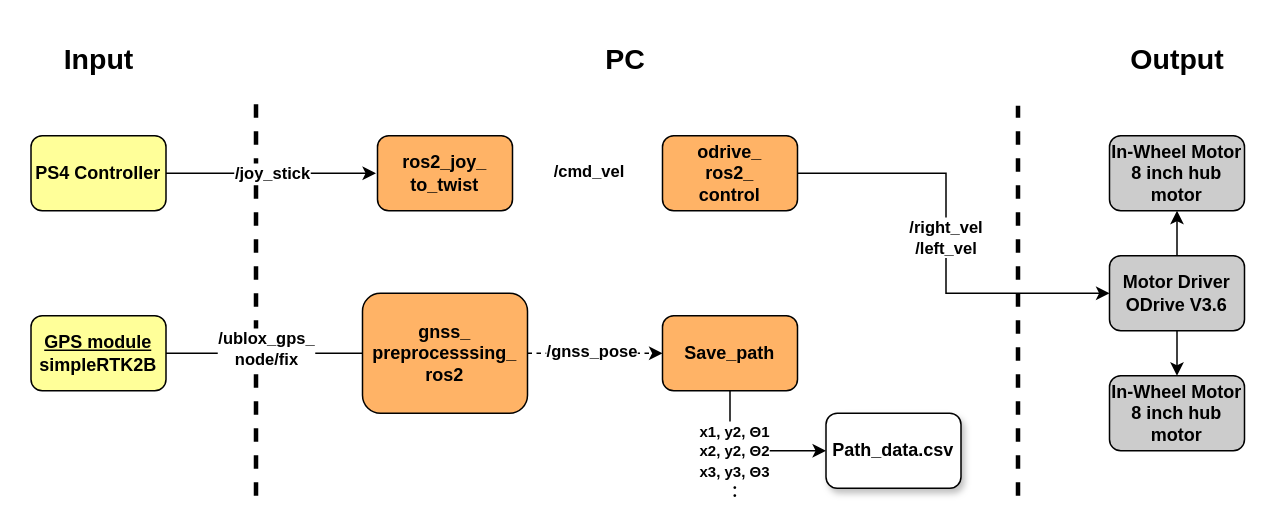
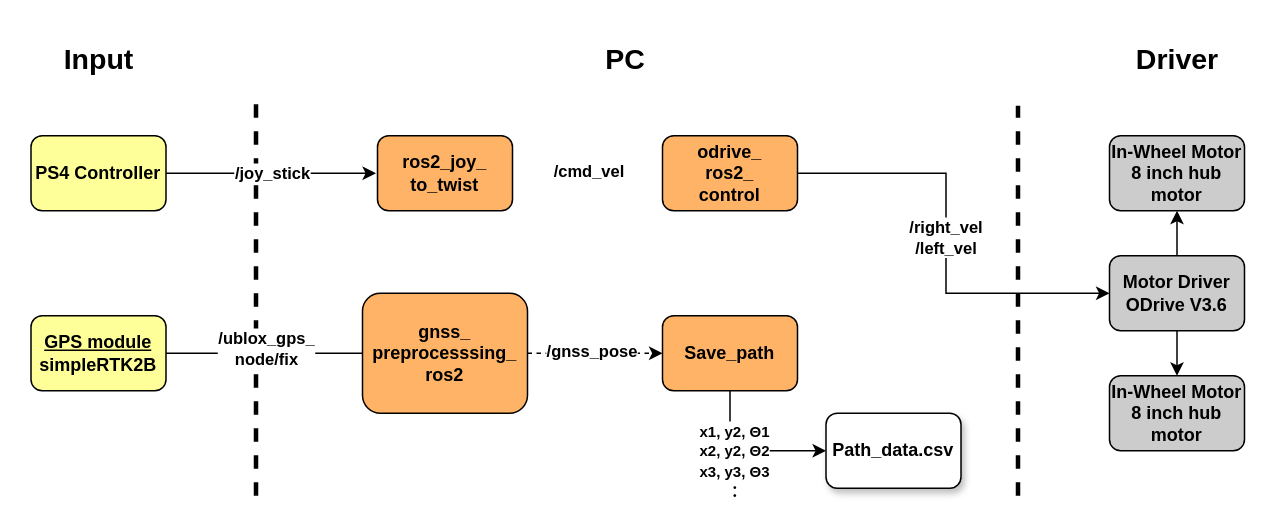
  <mxCell id="0" />
  <mxCell id="1" parent="0" />
- <mxCell id="2" value="Output" style="text;html=1;align=center;verticalAlign=middle;resizable=0;points=[];autosize=1;strokeColor=none;fillColor=none;fontStyle=1;fontSize=19;" parent="1" vertex="1"><mxGeometry x="744" y="20" width="80" height="40" as="geometry" /></mxCell>
+ <mxCell id="2" value="Driver" style="text;html=1;align=center;verticalAlign=middle;resizable=0;points=[];autosize=1;strokeColor=none;fillColor=none;fontStyle=1;fontSize=19;" parent="1" vertex="1"><mxGeometry x="744" y="20" width="80" height="40" as="geometry" /></mxCell>
  <mxCell id="3" value="" style="endArrow=none;dashed=1;html=1;rounded=0;jumpSize=16;strokeWidth=3;" parent="1" edge="1"><mxGeometry width="50" height="50" relative="1" as="geometry"><mxPoint x="170" y="330" as="sourcePoint" /><mxPoint x="170" y="60" as="targetPoint" /></mxGeometry></mxCell>
  <mxCell id="4" value="" style="endArrow=none;dashed=1;html=1;rounded=0;jumpSize=16;strokeWidth=3;" parent="1" edge="1"><mxGeometry width="50" height="50" relative="1" as="geometry"><mxPoint x="678" y="330" as="sourcePoint" /><mxPoint x="678" y="70" as="targetPoint" /></mxGeometry></mxCell>
  <mxCell id="5" style="edgeStyle=none;html=1;exitX=1;exitY=0.5;exitDx=0;exitDy=0;" parent="1" source="6" edge="1"><mxGeometry relative="1" as="geometry"><mxPoint x="250" y="115" as="targetPoint" /></mxGeometry></mxCell>
  <mxCell id="6" value="PS4 Controller" style="rounded=1;whiteSpace=wrap;html=1;fontStyle=1;fillColor=#FFFF99;" parent="1" vertex="1"><mxGeometry x="20" y="90" width="90" height="50" as="geometry" /></mxCell>
  <mxCell id="7" style="edgeStyle=none;html=1;exitX=1;exitY=0.5;exitDx=0;exitDy=0;" parent="1" source="8" edge="1"><mxGeometry relative="1" as="geometry"><mxPoint x="250" y="235" as="targetPoint" /></mxGeometry></mxCell>
  <mxCell id="8" value="&lt;u&gt;GPS module&lt;br&gt;&lt;/u&gt;simpleRTK2B" style="rounded=1;whiteSpace=wrap;html=1;fontStyle=1;fillColor=#FFFF99;" parent="1" vertex="1"><mxGeometry x="20" y="210" width="90" height="50" as="geometry" /></mxCell>
  <mxCell id="9" value="ros2_joy_&lt;br&gt;to_twist" style="rounded=1;whiteSpace=wrap;html=1;fontStyle=1;fillColor=#FFB366;" parent="1" vertex="1"><mxGeometry x="251" y="90" width="90" height="50" as="geometry" /></mxCell>
  <mxCell id="10" style="edgeStyle=none;html=1;exitX=0.5;exitY=0;exitDx=0;exitDy=0;fontFamily=Helvetica;fontSize=10;" edge="1" parent="1" source="12" target="21"><mxGeometry relative="1" as="geometry" /></mxCell>
  <mxCell id="11" style="edgeStyle=none;html=1;exitX=0.5;exitY=1;exitDx=0;exitDy=0;entryX=0.5;entryY=0;entryDx=0;entryDy=0;fontFamily=Helvetica;fontSize=10;" edge="1" parent="1" source="12" target="13"><mxGeometry relative="1" as="geometry" /></mxCell>
  <mxCell id="12" value="Motor Driver&lt;div&gt;ODrive V3.6&lt;/div&gt;" style="rounded=1;whiteSpace=wrap;html=1;fontStyle=1;fillColor=#CCCCCC;" parent="1" vertex="1"><mxGeometry x="739" y="170" width="90" height="50" as="geometry" /></mxCell>
  <mxCell id="13" value="In-Wheel Motor&lt;div&gt;8 inch hub motor&lt;/div&gt;" style="rounded=1;whiteSpace=wrap;html=1;fontStyle=1;fillColor=#CCCCCC;" parent="1" vertex="1"><mxGeometry x="739" y="250" width="90" height="50" as="geometry" /></mxCell>
  <mxCell id="14" value="/joy_stick" style="edgeLabel;html=1;align=center;verticalAlign=middle;resizable=0;points=[];fontStyle=1" parent="1" vertex="1" connectable="0"><mxGeometry x="180.003" y="114.995" as="geometry" /></mxCell>
  <mxCell id="15" value="odrive_&lt;br&gt;ros2_&lt;br&gt;control" style="rounded=1;whiteSpace=wrap;html=1;fontStyle=1;fillColor=#FFB366;" vertex="1" parent="1"><mxGeometry x="441" y="90" width="90" height="50" as="geometry" /></mxCell>
  <mxCell id="16" value="/cmd_vel" style="edgeLabel;html=1;align=center;verticalAlign=middle;resizable=0;points=[];fontStyle=1" vertex="1" connectable="0" parent="1"><mxGeometry x="397.003" y="116.995" as="geometry"><mxPoint x="-6" y="-3" as="offset" /></mxGeometry></mxCell>
  <mxCell id="17" style="edgeStyle=none;html=1;exitX=1;exitY=0.5;exitDx=0;exitDy=0;entryX=0;entryY=0.5;entryDx=0;entryDy=0;fontFamily=Helvetica;fontSize=10;dashed=1;" edge="1" parent="1" source="18" target="26"><mxGeometry relative="1" as="geometry" /></mxCell>
  <mxCell id="18" value="gnss_&lt;br&gt;preprocesssing_&lt;br&gt;ros2" style="rounded=1;whiteSpace=wrap;html=1;fontStyle=1;fillColor=#FFB366;" vertex="1" parent="1"><mxGeometry x="241" y="195" width="110" height="80" as="geometry" /></mxCell>
  <mxCell id="19" value="/ublox_gps_&lt;br&gt;node/fix" style="edgeLabel;html=1;align=center;verticalAlign=middle;resizable=0;points=[];fontStyle=1" vertex="1" connectable="0" parent="1"><mxGeometry x="190.003" y="230.995" as="geometry"><mxPoint x="-14" y="1" as="offset" /></mxGeometry></mxCell>
  <mxCell id="20" value="Path_data.csv" style="rounded=1;whiteSpace=wrap;html=1;fontStyle=1;fillColor=#FFFFFF;shadow=1;" vertex="1" parent="1"><mxGeometry x="550" y="275" width="90" height="50" as="geometry" /></mxCell>
  <mxCell id="21" value="In-Wheel Motor&lt;div&gt;8 inch hub motor&lt;/div&gt;" style="rounded=1;whiteSpace=wrap;html=1;fontStyle=1;fillColor=#CCCCCC;" vertex="1" parent="1"><mxGeometry x="739" y="90" width="90" height="50" as="geometry" /></mxCell>
  <mxCell id="22" style="edgeStyle=orthogonalEdgeStyle;rounded=0;orthogonalLoop=1;jettySize=auto;html=1;exitX=1;exitY=0.5;exitDx=0;exitDy=0;entryX=0;entryY=0.5;entryDx=0;entryDy=0;fontStyle=1;" edge="1" parent="1" source="15" target="12"><mxGeometry relative="1" as="geometry"><mxPoint x="560" y="117.52" as="sourcePoint" /><mxPoint x="870" y="111.02" as="targetPoint" /><Array as="points"><mxPoint x="630" y="115" /><mxPoint x="630" y="195" /></Array></mxGeometry></mxCell>
  <mxCell id="23" value="/right_vel&lt;br&gt;/left_vel" style="edgeLabel;html=1;align=center;verticalAlign=middle;resizable=0;points=[];fontStyle=1" parent="1" vertex="1" connectable="0"><mxGeometry x="629.995" y="157" as="geometry" /></mxCell>
  <mxCell id="24" value="Input" style="text;html=1;align=center;verticalAlign=middle;resizable=0;points=[];autosize=1;strokeColor=none;fillColor=none;fontStyle=1;fontSize=19;" vertex="1" parent="1"><mxGeometry x="30" y="20" width="70" height="40" as="geometry" /></mxCell>
  <mxCell id="25" value="PC" style="text;html=1;align=center;verticalAlign=middle;resizable=0;points=[];autosize=1;strokeColor=none;fillColor=none;fontStyle=1;fontSize=19;" vertex="1" parent="1"><mxGeometry x="391" y="20" width="50" height="40" as="geometry" /></mxCell>
  <mxCell id="26" value="Save_path" style="rounded=1;whiteSpace=wrap;html=1;fontStyle=1;fillColor=#FFB366;" vertex="1" parent="1"><mxGeometry x="441" y="210" width="90" height="50" as="geometry" /></mxCell>
  <mxCell id="27" style="edgeStyle=orthogonalEdgeStyle;rounded=0;orthogonalLoop=1;jettySize=auto;html=1;exitX=0.5;exitY=1;exitDx=0;exitDy=0;entryX=0;entryY=0.5;entryDx=0;entryDy=0;fontStyle=1;" edge="1" parent="1" source="26" target="20"><mxGeometry relative="1" as="geometry"><mxPoint x="421.99" y="275" as="sourcePoint" /><mxPoint x="629.99" y="355" as="targetPoint" /><Array as="points"><mxPoint x="486" y="300" /></Array></mxGeometry></mxCell>
  <mxCell id="28" value="&lt;font style=&quot;font-size: 10px;&quot;&gt;x1, y2, Θ1&lt;br&gt;x2, y2, Θ2&lt;br&gt;x3, y3, Θ3&lt;br&gt;：&lt;/font&gt;" style="edgeLabel;html=1;align=center;verticalAlign=middle;resizable=0;points=[];fontStyle=1" vertex="1" connectable="0" parent="1"><mxGeometry x="320.003" y="324.995" as="geometry"><mxPoint x="168" y="-18" as="offset" /></mxGeometry></mxCell>
  <mxCell id="29" value="/gnss_pose" style="edgeLabel;html=1;align=center;verticalAlign=middle;resizable=0;points=[];fontStyle=1" vertex="1" connectable="0" parent="1"><mxGeometry x="400.003" y="236.995" as="geometry"><mxPoint x="-7" y="-3" as="offset" /></mxGeometry></mxCell>
